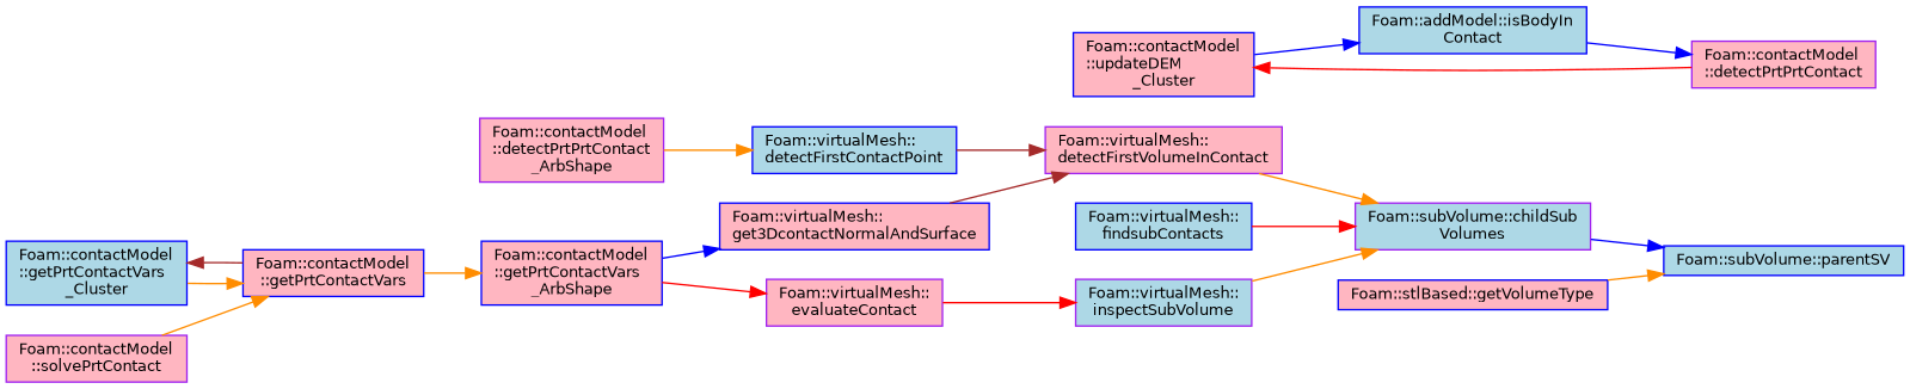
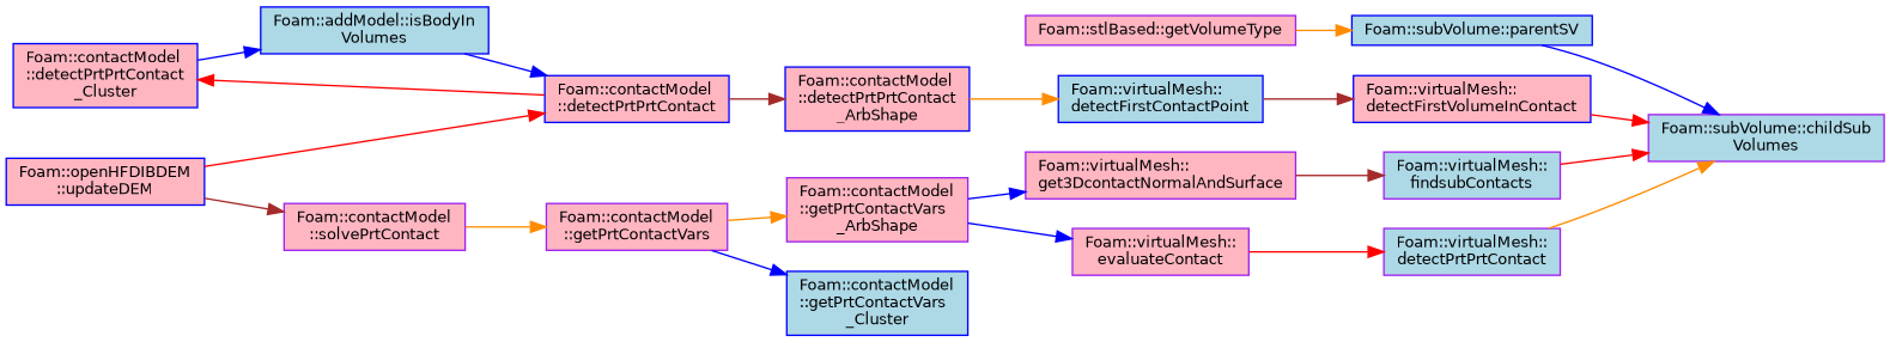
  digraph {
    rankdir=RL
    node [color=blue fillcolor=lightpink fontname=Helvetica fontsize=10 shape=record style=filled]
    edge [color=darkorange dir=back fontname=Helvetica fontsize=10 labelfontname=Helvetica labelfontsize=10 style=solid]
    n1 [fillcolor=lightblue fontcolor=black height=0.2 label="Foam::subVolume::parentSV" width=0.4]
    n2 [color=purple fillcolor=lightblue height=0.2 label="Foam::subVolume::childSub\lVolumes" width=0.4]
-   n3 [height=0.2 label="Foam::stlBased::getVolumeType" width=0.4]
-   n4 [color=purple height=0.2 label="Foam::virtualMesh::\ldetectFirstVolumeInContact" width=0.4]
-   n5 [fillcolor=lightblue height=0.2 label="Foam::virtualMesh::\lfindsubContacts" width=0.4]
-   n6 [color=purple fillcolor=lightblue height=0.2 label="Foam::virtualMesh::\linspectSubVolume" width=0.4]
+   n3 [color=purple height=0.2 label="Foam::stlBased::getVolumeType" width=0.4]
+   n4 [height=0.2 label="Foam::virtualMesh::\ldetectFirstVolumeInContact" width=0.4]
+   n5 [color=purple fillcolor=lightblue height=0.2 label="Foam::virtualMesh::\lfindsubContacts" width=0.4]
+   n6 [color=purple fillcolor=lightblue height=0.2 label="Foam::virtualMesh::\ldetectPrtPrtContact" width=0.4]
    n7 [fillcolor=lightblue height=0.2 label="Foam::virtualMesh::\ldetectFirstContactPoint" width=0.4]
-   n8 [height=0.2 label="Foam::virtualMesh::\lget3DcontactNormalAndSurface" width=0.4]
+   n8 [color=purple height=0.2 label="Foam::virtualMesh::\lget3DcontactNormalAndSurface" width=0.4]
    n9 [color=purple height=0.2 label="Foam::virtualMesh::\levaluateContact" width=0.4]
-   n10 [color=purple height=0.2 label="Foam::contactModel\l::detectPrtPrtContact\l_ArbShape" width=0.4]
-   n11 [color=purple height=0.2 label="Foam::contactModel\l::detectPrtPrtContact" width=0.4]
-   n12 [fillcolor=lightblue height=0.2 label="Foam::addModel::isBodyIn\lContact" width=0.4]
-   n14 [height=0.2 label="Foam::contactModel\l::updateDEM\l_Cluster" width=0.4]
-   n15 [height=0.2 label="Foam::contactModel\l::getPrtContactVars\l_ArbShape" width=0.4]
-   n16 [height=0.2 label="Foam::contactModel\l::getPrtContactVars" width=0.4]
+   n10 [height=0.2 label="Foam::contactModel\l::detectPrtPrtContact\l_ArbShape" width=0.4]
+   n11 [height=0.2 label="Foam::contactModel\l::detectPrtPrtContact" width=0.4]
+   n12 [fillcolor=lightblue height=0.2 label="Foam::addModel::isBodyIn\lVolumes" width=0.4]
+   n13 [height=0.2 label="Foam::openHFDIBDEM\l::updateDEM" width=0.4]
+   n14 [height=0.2 label="Foam::contactModel\l::detectPrtPrtContact\l_Cluster" width=0.4]
+   n15 [color=purple height=0.2 label="Foam::contactModel\l::getPrtContactVars\l_ArbShape" width=0.4]
+   n16 [color=purple height=0.2 label="Foam::contactModel\l::getPrtContactVars" width=0.4]
    n17 [fillcolor=lightblue height=0.2 label="Foam::contactModel\l::getPrtContactVars\l_Cluster" width=0.4]
    n18 [color=purple height=0.2 label="Foam::contactModel\l::solvePrtContact" width=0.4]
-   n1 -> n2 [color=blue]
+   n2 -> n1 [color=blue]
    n1 -> n3
-   n2 -> n4
+   n2 -> n4 [color=red]
    n2 -> n5 [color=red]
    n2 -> n6
    n4 -> n7 [color=brown]
-   n4 -> n8 [color=brown]
+   n5 -> n8 [color=brown]
    n6 -> n9 [color=red]
    n7 -> n10
    n8 -> n15 [color=blue]
-   n9 -> n15 [color=red]
+   n9 -> n15 [color=blue]
+   n10 -> n11 [color=brown]
    n11 -> n12 [color=blue]
+   n11 -> n13 [color=red]
    n12 -> n14 [color=blue]
    n14 -> n11 [color=red]
    n15 -> n16
-   n16 -> n17
    n16 -> n18
-   n17 -> n16 [color=brown]
+   n17 -> n16 [color=blue]
+   n18 -> n13 [color=brown]
  }
